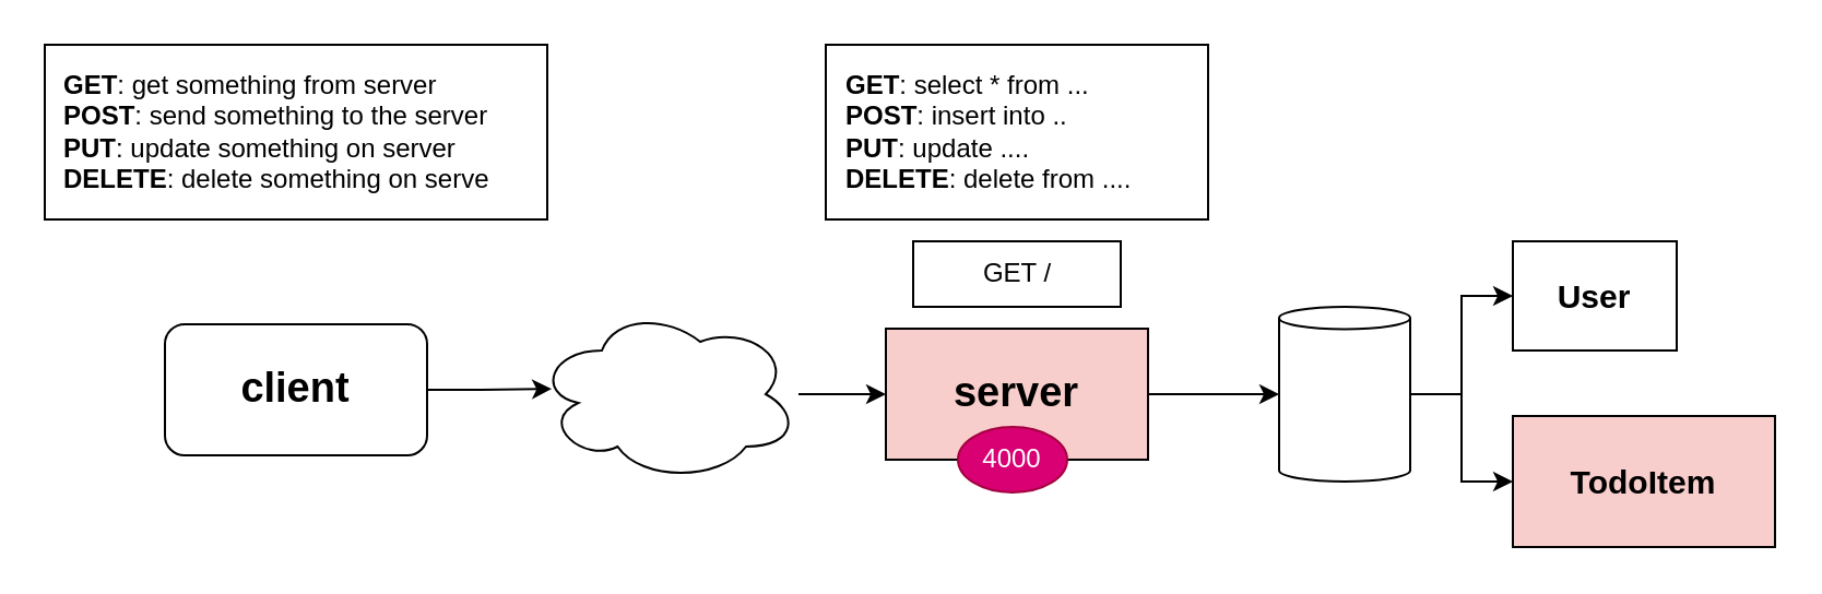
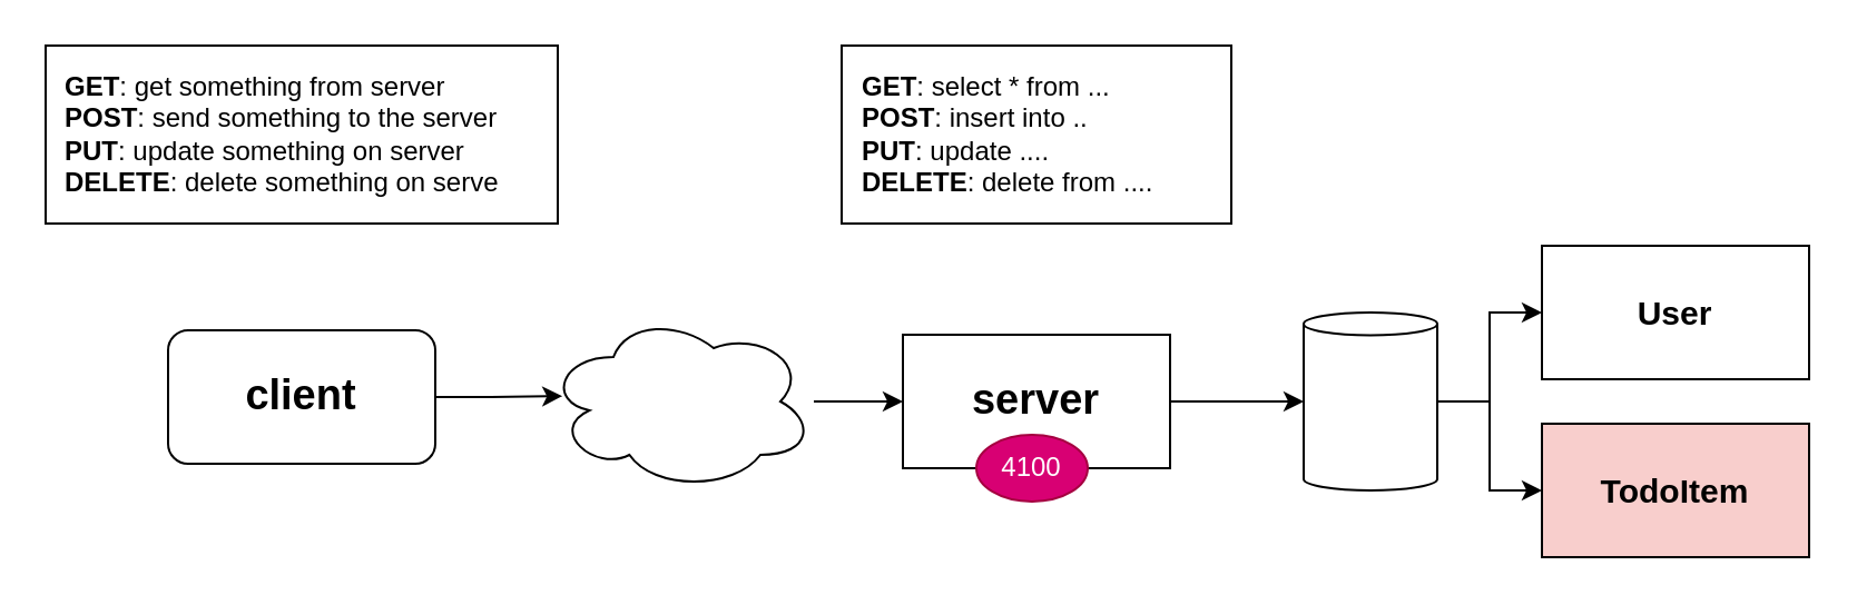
  <mxCell id="0" />
  <mxCell id="1" parent="0" />
  <mxCell id="2" style="edgeStyle=orthogonalEdgeStyle;rounded=0;orthogonalLoop=1;jettySize=auto;html=1;entryX=0.059;entryY=0.47;entryDx=0;entryDy=0;entryPerimeter=0;" parent="1" source="3" target="7" edge="1"><mxGeometry relative="1" as="geometry" /></mxCell>
  <mxCell id="3" value="client" style="whiteSpace=wrap;html=1;fontStyle=1;fontSize=19;rounded=1;" parent="1" vertex="1"><mxGeometry x="75" y="148" width="120" height="60" as="geometry" /></mxCell>
  <mxCell id="4" style="edgeStyle=orthogonalEdgeStyle;rounded=0;orthogonalLoop=1;jettySize=auto;html=1;" parent="1" source="5" target="10" edge="1"><mxGeometry relative="1" as="geometry" /></mxCell>
- <mxCell id="5" value="server" style="rounded=0;whiteSpace=wrap;html=1;fontStyle=1;fontSize=19;fillColor=#f8cecc;" parent="1" vertex="1"><mxGeometry x="405" y="150" width="120" height="60" as="geometry" /></mxCell>
+ <mxCell id="5" value="server" style="rounded=0;whiteSpace=wrap;html=1;fontStyle=1;fontSize=19;" parent="1" vertex="1"><mxGeometry x="405" y="150" width="120" height="60" as="geometry" /></mxCell>
  <mxCell id="6" style="edgeStyle=orthogonalEdgeStyle;rounded=0;orthogonalLoop=1;jettySize=auto;html=1;entryX=0;entryY=0.5;entryDx=0;entryDy=0;" parent="1" source="7" target="5" edge="1"><mxGeometry relative="1" as="geometry" /></mxCell>
  <mxCell id="7" value="" style="ellipse;shape=cloud;whiteSpace=wrap;html=1;" parent="1" vertex="1"><mxGeometry x="245" y="140" width="120" height="80" as="geometry" /></mxCell>
  <mxCell id="8" style="edgeStyle=orthogonalEdgeStyle;rounded=0;orthogonalLoop=1;jettySize=auto;html=1;" parent="1" source="10" target="11" edge="1"><mxGeometry relative="1" as="geometry" /></mxCell>
  <mxCell id="9" style="edgeStyle=orthogonalEdgeStyle;rounded=0;orthogonalLoop=1;jettySize=auto;html=1;" parent="1" source="10" target="12" edge="1"><mxGeometry relative="1" as="geometry" /></mxCell>
  <mxCell id="10" value="" style="shape=cylinder3;whiteSpace=wrap;html=1;boundedLbl=1;backgroundOutline=1;size=5.138;" parent="1" vertex="1"><mxGeometry x="585" y="140" width="60" height="80" as="geometry" /></mxCell>
- <mxCell id="11" value="User" style="rounded=0;whiteSpace=wrap;html=1;fontStyle=1;fontSize=15;" parent="1" vertex="1"><mxGeometry x="692" y="110" width="75" height="50" as="geometry" /></mxCell>
+ <mxCell id="11" value="User" style="rounded=0;whiteSpace=wrap;html=1;fontStyle=1;fontSize=15;" parent="1" vertex="1"><mxGeometry x="692" y="110" width="120" height="60" as="geometry" /></mxCell>
  <mxCell id="12" value="TodoItem" style="rounded=0;whiteSpace=wrap;html=1;fontStyle=1;fontSize=15;fillColor=#f8cecc;" parent="1" vertex="1"><mxGeometry x="692" y="190" width="120" height="60" as="geometry" /></mxCell>
  <mxCell id="13" value="&lt;b&gt;GET&lt;/b&gt;: get something from server&lt;br&gt;&lt;b&gt;POST&lt;/b&gt;: send something to the server&lt;br&gt;&lt;b&gt;PUT&lt;/b&gt;: update something on server&lt;br&gt;&lt;b&gt;DELETE&lt;/b&gt;: delete something on serve" style="rounded=0;whiteSpace=wrap;html=1;align=left;verticalAlign=middle;spacingLeft=7;" parent="1" vertex="1"><mxGeometry x="20" y="20" width="230" height="80" as="geometry" /></mxCell>
  <mxCell id="14" value="&lt;b&gt;GET&lt;/b&gt;: select * from ...&lt;br&gt;&lt;b&gt;POST&lt;/b&gt;: insert into ..&lt;br&gt;&lt;b&gt;PUT&lt;/b&gt;: update ....&lt;br&gt;&lt;b&gt;DELETE&lt;/b&gt;: delete from ...." style="rounded=0;whiteSpace=wrap;html=1;align=left;verticalAlign=middle;spacingLeft=7;" parent="1" vertex="1"><mxGeometry x="377.5" y="20" width="175" height="80" as="geometry" /></mxCell>
- <mxCell id="15" value="GET /" style="rounded=0;whiteSpace=wrap;html=1;" parent="1" vertex="1"><mxGeometry x="417.5" y="110" width="95" height="30" as="geometry" /></mxCell>
- <mxCell id="16" value="4000" style="ellipse;whiteSpace=wrap;html=1;fillColor=#d80073;fontColor=#ffffff;strokeColor=#A50040;" vertex="1" parent="1"><mxGeometry x="438" y="195" width="50" height="30" as="geometry" /></mxCell>
+ <mxCell id="16" value="4100" style="ellipse;whiteSpace=wrap;html=1;fillColor=#d80073;fontColor=#ffffff;strokeColor=#A50040;" vertex="1" parent="1"><mxGeometry x="438" y="195" width="50" height="30" as="geometry" /></mxCell>
